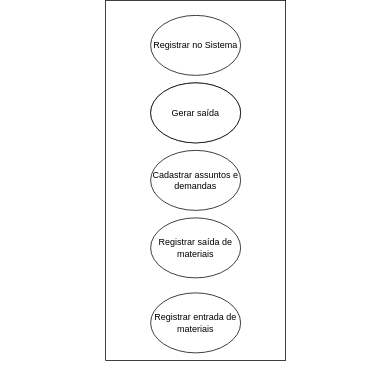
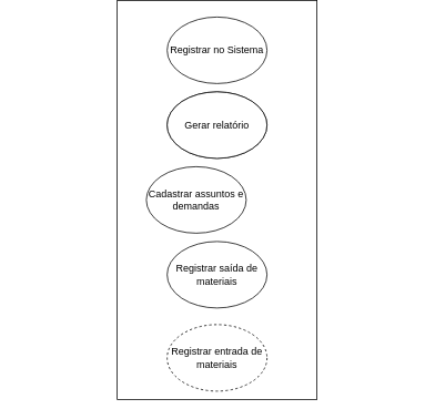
  <mxCell id="0" />
  <mxCell id="1" parent="0" />
  <mxCell id="2" value="" style="rounded=0;whiteSpace=wrap;html=1;rotation=90;" vertex="1" parent="1"><mxGeometry x="20" y="120" width="480" height="240" as="geometry" /></mxCell>
  <mxCell id="3" value="" style="ellipse;whiteSpace=wrap;html=1;" parent="1" vertex="1"><mxGeometry x="200" y="110" width="120" height="80" as="geometry" /></mxCell>
- <mxCell id="4" value="Gerar saída" style="ellipse;whiteSpace=wrap;html=1;" parent="1" vertex="1"><mxGeometry x="200" y="110" width="120" height="80" as="geometry" /></mxCell>
- <mxCell id="5" value="Cadastrar assuntos e demandas" style="ellipse;whiteSpace=wrap;html=1;" parent="1" vertex="1"><mxGeometry x="200" y="200" width="120" height="80" as="geometry" /></mxCell>
+ <mxCell id="4" value="Gerar relatório" style="ellipse;whiteSpace=wrap;html=1;" parent="1" vertex="1"><mxGeometry x="200" y="110" width="120" height="80" as="geometry" /></mxCell>
+ <mxCell id="5" value="Cadastrar assuntos e demandas" style="ellipse;whiteSpace=wrap;html=1;" parent="1" vertex="1"><mxGeometry x="175" y="200" width="120" height="80" as="geometry" /></mxCell>
  <mxCell id="6" value="Registrar no Sistema" style="ellipse;whiteSpace=wrap;html=1;" parent="1" vertex="1"><mxGeometry x="200" y="20" width="120" height="80" as="geometry" /></mxCell>
  <mxCell id="7" value="Registrar saída de materiais" style="ellipse;whiteSpace=wrap;html=1;" parent="1" vertex="1"><mxGeometry x="200" y="290" width="120" height="80" as="geometry" /></mxCell>
- <mxCell id="8" value="Registrar entrada de materiais" style="ellipse;whiteSpace=wrap;html=1;" parent="1" vertex="1"><mxGeometry x="200" y="390" width="120" height="80" as="geometry" /></mxCell>
+ <mxCell id="8" value="Registrar entrada de materiais" style="ellipse;whiteSpace=wrap;html=1;dashed=1;" parent="1" vertex="1"><mxGeometry x="200" y="390" width="120" height="80" as="geometry" /></mxCell>
